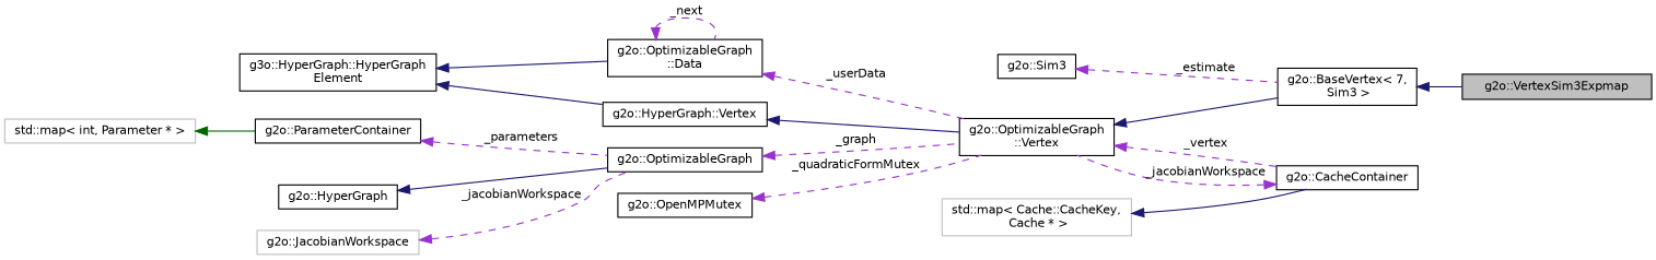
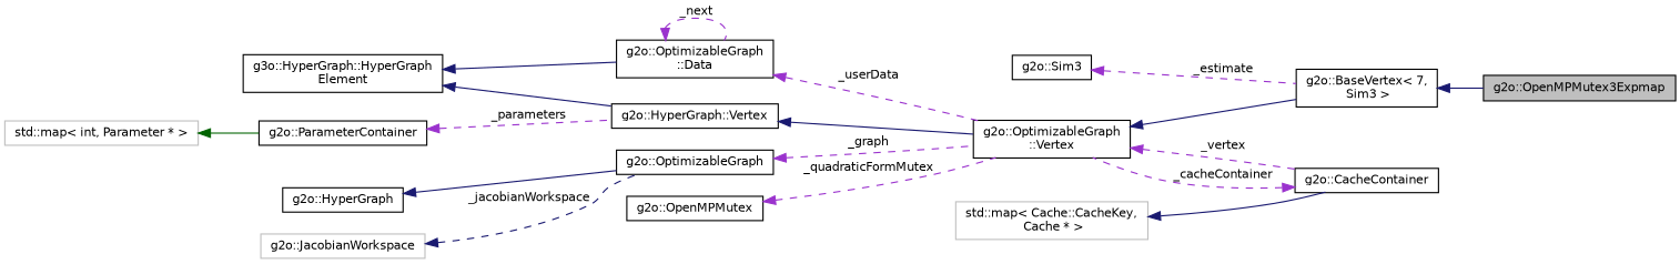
  digraph {
    rankdir=LR
    node [color=black fillcolor=white fontname=Helvetica fontsize=10 shape=record style=filled]
    edge [color=darkorchid3 dir=back fontname=Helvetica fontsize=10 labelfontname=Helvetica labelfontsize=10 style=dashed]
-   n1 [fillcolor=grey75 fontcolor=black height=0.2 label="g2o::VertexSim3Expmap" width=0.4]
+   n1 [fillcolor=grey75 fontcolor=black height=0.2 label="g2o::OpenMPMutex3Expmap" width=0.4]
    n2 [height=0.2 label="g2o::BaseVertex\< 7,\l Sim3 \>" width=0.4]
    n3 [height=0.2 label="g2o::OptimizableGraph\l::Vertex" width=0.4]
    n4 [height=0.2 label="g2o::CacheContainer" width=0.4]
    n5 [height=0.2 label="g2o::HyperGraph::Vertex" width=0.4]
    n6 [height=0.2 label="g3o::HyperGraph::HyperGraph\lElement" width=0.4]
    n7 [height=0.2 label="g2o::OptimizableGraph\l::Data" width=0.4]
    n8 [color=grey75 height=0.2 label="std::map\< Cache::CacheKey,\l Cache * \>" width=0.4]
    n9 [height=0.2 label="g2o::OptimizableGraph" width=0.4]
    n10 [height=0.2 label="g2o::HyperGraph" width=0.4]
    n11 [color=grey75 height=0.2 label="g2o::JacobianWorkspace" width=0.4]
    n12 [height=0.2 label="g2o::ParameterContainer" width=0.4]
    n13 [color=grey75 height=0.2 label="std::map\< int, Parameter * \>" width=0.4]
    n14 [height=0.2 label="g2o::OpenMPMutex" width=0.4]
    n15 [height=0.2 label="g2o::Sim3" width=0.4]
    n2 -> n1 [color=midnightblue style=solid]
    n3 -> n2 [color=midnightblue style=solid]
    n3 -> n4 [label=" _vertex"]
-   n4 -> n3 [label=" _jacobianWorkspace"]
+   n4 -> n3 [label=" _cacheContainer"]
    n5 -> n3 [color=midnightblue style=solid]
    n6 -> n5 [color=midnightblue style=solid]
    n6 -> n7 [color=midnightblue style=solid]
    n7 -> n3 [label=" _userData"]
    n7 -> n7 [label=" _next"]
    n8 -> n4 [color=midnightblue style=solid]
    n9 -> n3 [label=" _graph"]
    n10 -> n9 [color=midnightblue style=solid]
-   n11 -> n9 [label=" _jacobianWorkspace"]
-   n12 -> n9 [label=" _parameters"]
+   n11 -> n9 [color=midnightblue label=" _jacobianWorkspace"]
+   n12 -> n5 [label=" _parameters"]
    n13 -> n12 [color=darkgreen style=solid]
    n14 -> n3 [label=" _quadraticFormMutex"]
    n15 -> n2 [label=" _estimate"]
  }
